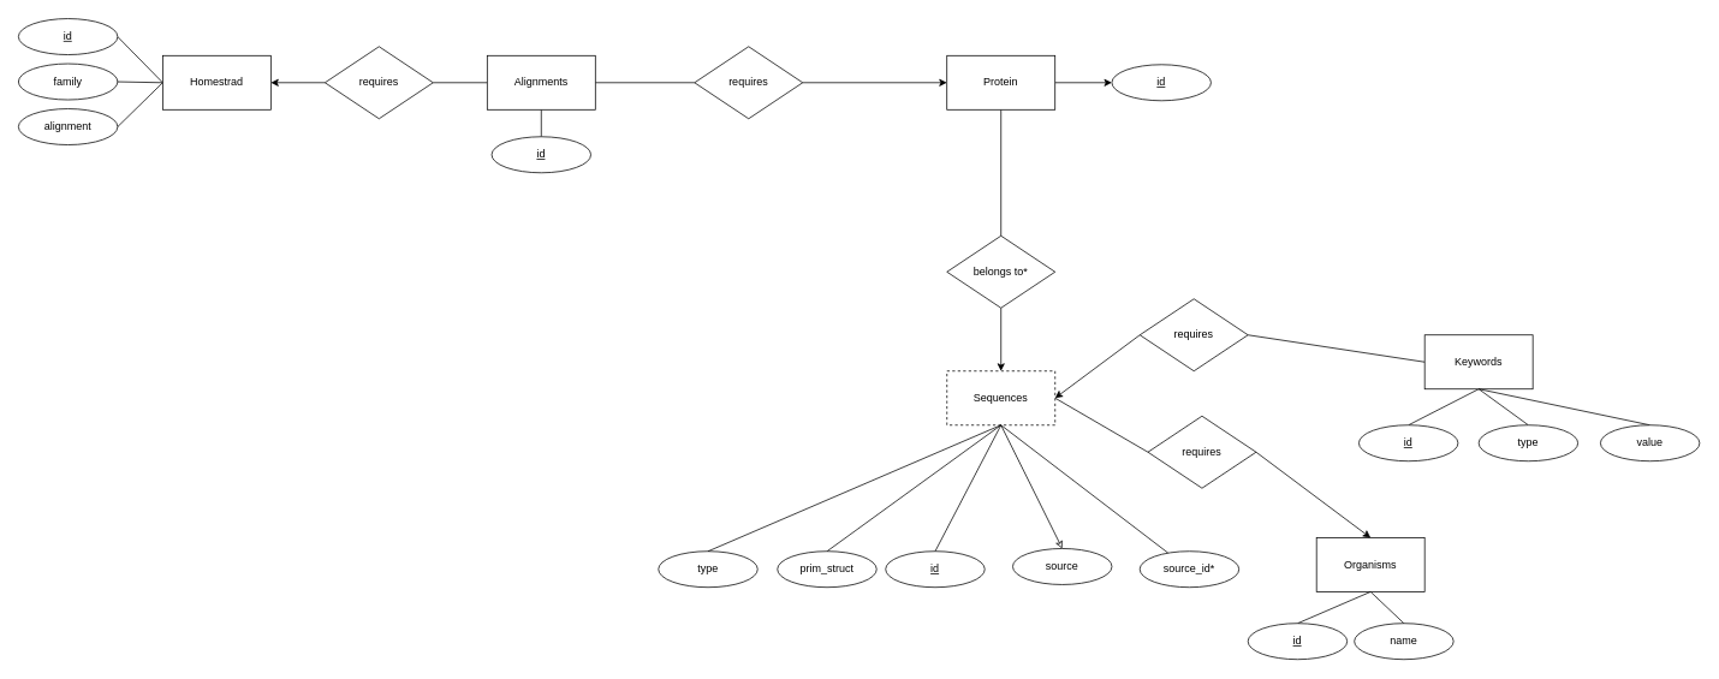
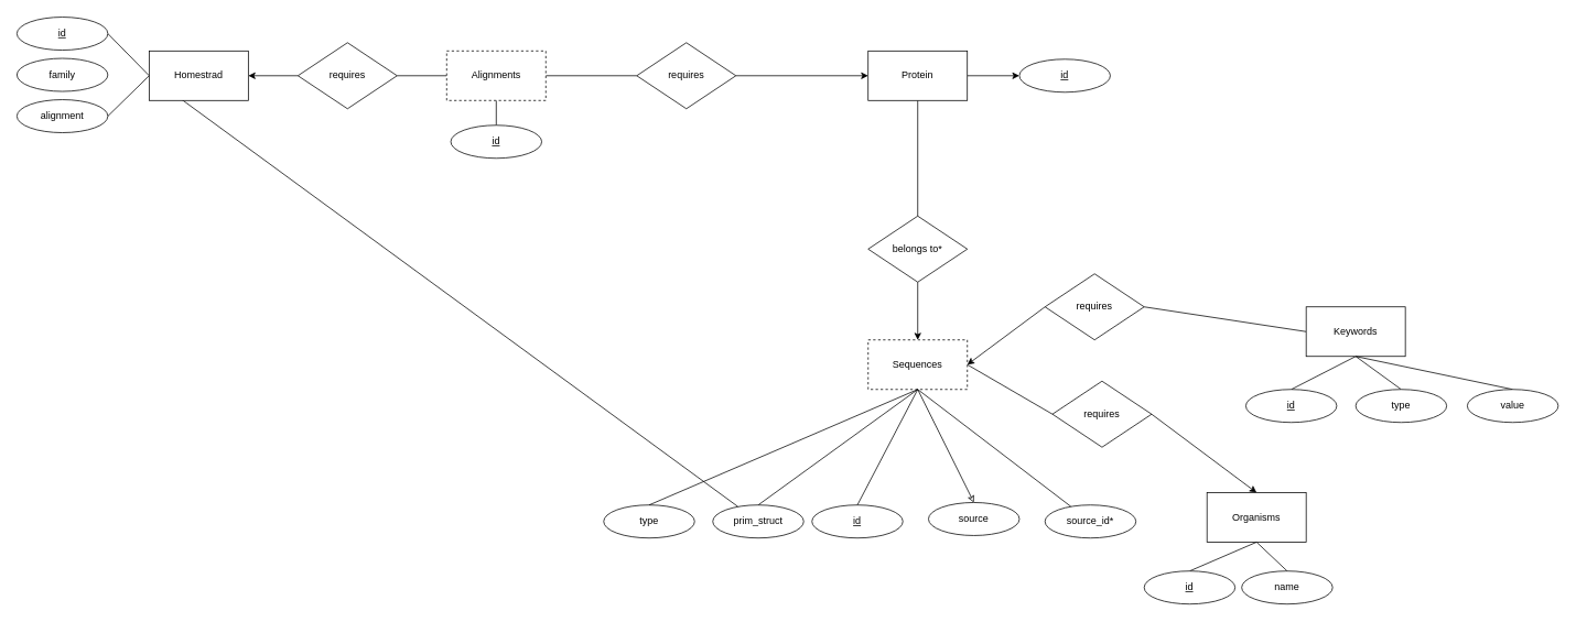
  <mxCell id="0" />
  <mxCell id="1" parent="0" />
  <mxCell id="2" style="rounded=0;orthogonalLoop=1;jettySize=auto;html=1;exitX=1;exitY=0.5;exitDx=0;exitDy=0;endArrow=none;endFill=0;entryX=0;entryY=0.5;entryDx=0;entryDy=0;" parent="1" target="9" edge="1" source="33"><mxGeometry relative="1" as="geometry"><mxPoint x="962" y="191" as="sourcePoint" /><mxPoint x="1270" y="511" as="targetPoint" /></mxGeometry></mxCell>
  <mxCell id="3" style="rounded=0;orthogonalLoop=1;jettySize=auto;html=1;exitX=0.5;exitY=1;exitDx=0;exitDy=0;entryX=0.5;entryY=0;entryDx=0;entryDy=0;endArrow=none;endFill=0;" parent="1" source="5" target="7" edge="1"><mxGeometry relative="1" as="geometry" /></mxCell>
  <mxCell id="4" style="rounded=0;orthogonalLoop=1;jettySize=auto;html=1;exitX=0.5;exitY=1;exitDx=0;exitDy=0;entryX=0.5;entryY=0;entryDx=0;entryDy=0;endArrow=none;endFill=0;strokeColor=default;" parent="1" source="26" target="6" edge="1"><mxGeometry relative="1" as="geometry" /></mxCell>
  <mxCell id="5" value="Organisms" style="rounded=0;whiteSpace=wrap;html=1;" parent="1" vertex="1"><mxGeometry x="1460" y="596" width="120" height="60" as="geometry" /></mxCell>
  <mxCell id="6" value="&lt;u&gt;id&lt;/u&gt;" style="ellipse;whiteSpace=wrap;html=1;" parent="1" vertex="1"><mxGeometry x="545" y="151" width="110" height="40" as="geometry" /></mxCell>
  <mxCell id="7" value="name" style="ellipse;whiteSpace=wrap;html=1;" parent="1" vertex="1"><mxGeometry x="1502" y="691" width="110" height="40" as="geometry" /></mxCell>
  <mxCell id="8" style="rounded=0;orthogonalLoop=1;jettySize=auto;html=1;exitX=1;exitY=0.5;exitDx=0;exitDy=0;entryX=0.5;entryY=0;entryDx=0;entryDy=0;" parent="1" source="9" target="5" edge="1"><mxGeometry relative="1" as="geometry"><mxPoint x="1328" y="621" as="sourcePoint" /><mxPoint x="1088" y="481" as="targetPoint" /></mxGeometry></mxCell>
  <mxCell id="9" value="requires" style="rhombus;whiteSpace=wrap;html=1;" parent="1" vertex="1"><mxGeometry x="1273" y="461" width="120" height="80" as="geometry" /></mxCell>
  <mxCell id="10" style="rounded=0;orthogonalLoop=1;jettySize=auto;html=1;exitX=0;exitY=0.5;exitDx=0;exitDy=0;entryX=1;entryY=0.5;entryDx=0;entryDy=0;endArrow=none;endFill=0;" parent="1" source="12" target="15" edge="1"><mxGeometry relative="1" as="geometry" /></mxCell>
  <mxCell id="11" style="rounded=0;orthogonalLoop=1;jettySize=auto;html=1;exitX=0.5;exitY=1;exitDx=0;exitDy=0;entryX=0.5;entryY=0;entryDx=0;entryDy=0;endArrow=none;endFill=0;" parent="1" source="12" target="13" edge="1"><mxGeometry relative="1" as="geometry" /></mxCell>
  <mxCell id="12" value="Keywords" style="rounded=0;whiteSpace=wrap;html=1;" parent="1" vertex="1"><mxGeometry x="1580" y="371" width="120" height="60" as="geometry" /></mxCell>
  <mxCell id="13" value="&lt;u&gt;id&lt;/u&gt;" style="ellipse;whiteSpace=wrap;html=1;" parent="1" vertex="1"><mxGeometry x="1507" y="471" width="110" height="40" as="geometry" /></mxCell>
  <mxCell id="14" style="rounded=0;orthogonalLoop=1;jettySize=auto;html=1;exitX=0;exitY=0.5;exitDx=0;exitDy=0;entryX=1;entryY=0.5;entryDx=0;entryDy=0;" parent="1" source="15" edge="1" target="33"><mxGeometry relative="1" as="geometry"><mxPoint x="1382" y="221" as="targetPoint" /></mxGeometry></mxCell>
  <mxCell id="15" value="requires" style="rhombus;whiteSpace=wrap;html=1;" parent="1" vertex="1"><mxGeometry x="1264" y="331" width="120" height="80" as="geometry" /></mxCell>
  <mxCell id="16" style="rounded=0;orthogonalLoop=1;jettySize=auto;html=1;exitX=0;exitY=0.5;exitDx=0;exitDy=0;entryX=1;entryY=0.5;entryDx=0;entryDy=0;endArrow=none;endFill=0;" parent="1" source="20" target="21" edge="1"><mxGeometry relative="1" as="geometry" /></mxCell>
- <mxCell id="17" style="rounded=0;orthogonalLoop=1;jettySize=auto;html=1;exitX=0;exitY=0.5;exitDx=0;exitDy=0;endArrow=none;endFill=0;entryX=1;entryY=0.5;entryDx=0;entryDy=0;" parent="1" source="20" target="22" edge="1"><mxGeometry relative="1" as="geometry" /></mxCell>
+ <mxCell id="17" style="rounded=0;orthogonalLoop=1;jettySize=auto;html=1;exitX=0;exitY=0.5;exitDx=0;exitDy=0;endArrow=none;endFill=0;" parent="1" source="20" target="35" edge="1"><mxGeometry relative="1" as="geometry" /></mxCell>
  <mxCell id="18" style="rounded=0;orthogonalLoop=1;jettySize=auto;html=1;exitX=0;exitY=0.5;exitDx=0;exitDy=0;entryX=1;entryY=0.5;entryDx=0;entryDy=0;endArrow=none;endFill=0;" parent="1" source="20" target="23" edge="1"><mxGeometry relative="1" as="geometry" /></mxCell>
  <mxCell id="19" style="edgeStyle=orthogonalEdgeStyle;rounded=0;orthogonalLoop=1;jettySize=auto;html=1;exitX=1;exitY=0.5;exitDx=0;exitDy=0;entryX=0;entryY=0.5;entryDx=0;entryDy=0;endArrow=none;endFill=0;startArrow=classic;startFill=1;" edge="1" parent="1" source="20" target="27"><mxGeometry relative="1" as="geometry" /></mxCell>
  <mxCell id="20" value="Homestrad" style="rounded=0;whiteSpace=wrap;html=1;" parent="1" vertex="1"><mxGeometry x="180" y="61" width="120" height="60" as="geometry" /></mxCell>
  <mxCell id="21" value="&lt;u&gt;id&lt;/u&gt;" style="ellipse;whiteSpace=wrap;html=1;" parent="1" vertex="1"><mxGeometry x="20" y="20" width="110" height="40" as="geometry" /></mxCell>
  <mxCell id="22" value="family" style="ellipse;whiteSpace=wrap;html=1;" parent="1" vertex="1"><mxGeometry x="20" y="70" width="110" height="40" as="geometry" /></mxCell>
  <mxCell id="23" value="alignment" style="ellipse;whiteSpace=wrap;html=1;" parent="1" vertex="1"><mxGeometry x="20" y="120" width="110" height="40" as="geometry" /></mxCell>
  <mxCell id="24" style="rounded=0;orthogonalLoop=1;jettySize=auto;html=1;exitX=0;exitY=0.5;exitDx=0;exitDy=0;entryX=1;entryY=0.5;entryDx=0;entryDy=0;endArrow=none;endFill=0;startArrow=none;startFill=0;" parent="1" source="26" target="27" edge="1"><mxGeometry relative="1" as="geometry" /></mxCell>
  <mxCell id="25" style="rounded=0;orthogonalLoop=1;jettySize=auto;html=1;exitX=1;exitY=0.5;exitDx=0;exitDy=0;entryX=0;entryY=0.5;entryDx=0;entryDy=0;endArrow=none;endFill=0;" edge="1" parent="1" source="26" target="29"><mxGeometry relative="1" as="geometry" /></mxCell>
- <mxCell id="26" value="Alignments" style="rounded=0;whiteSpace=wrap;html=1;" parent="1" vertex="1"><mxGeometry x="540" y="61" width="120" height="60" as="geometry" /></mxCell>
+ <mxCell id="26" value="Alignments" style="rounded=0;whiteSpace=wrap;html=1;dashed=1;" parent="1" vertex="1"><mxGeometry x="540" y="61" width="120" height="60" as="geometry" /></mxCell>
  <mxCell id="27" value="requires" style="rhombus;whiteSpace=wrap;html=1;" parent="1" vertex="1"><mxGeometry x="360" y="51" width="120" height="80" as="geometry" /></mxCell>
  <mxCell id="28" style="edgeStyle=orthogonalEdgeStyle;rounded=0;orthogonalLoop=1;jettySize=auto;html=1;exitX=1;exitY=0.5;exitDx=0;exitDy=0;entryX=0;entryY=0.5;entryDx=0;entryDy=0;" edge="1" parent="1" source="29" target="51"><mxGeometry relative="1" as="geometry" /></mxCell>
  <mxCell id="29" value="requires" style="rhombus;whiteSpace=wrap;html=1;" parent="1" vertex="1"><mxGeometry x="770" y="51" width="120" height="80" as="geometry" /></mxCell>
  <mxCell id="30" style="rounded=0;orthogonalLoop=1;jettySize=auto;html=1;exitX=0.5;exitY=1;exitDx=0;exitDy=0;entryX=0.5;entryY=0;entryDx=0;entryDy=0;endArrow=none;endFill=0;strokeColor=default;" parent="1" target="31" edge="1" source="5"><mxGeometry relative="1" as="geometry"><mxPoint x="1502" y="661" as="sourcePoint" /></mxGeometry></mxCell>
  <mxCell id="31" value="&lt;u&gt;id&lt;/u&gt;" style="ellipse;whiteSpace=wrap;html=1;" parent="1" vertex="1"><mxGeometry x="1384" y="691" width="110" height="40" as="geometry" /></mxCell>
  <mxCell id="32" style="rounded=0;orthogonalLoop=1;jettySize=auto;html=1;exitX=0.5;exitY=1;exitDx=0;exitDy=0;endArrow=none;endFill=0;" edge="1" parent="1" source="33" target="48"><mxGeometry relative="1" as="geometry" /></mxCell>
  <mxCell id="33" value="Sequences" style="rounded=0;whiteSpace=wrap;html=1;dashed=1;" vertex="1" parent="1"><mxGeometry x="1050" y="411" width="120" height="60" as="geometry" /></mxCell>
  <mxCell id="34" style="rounded=0;orthogonalLoop=1;jettySize=auto;html=1;exitX=0.5;exitY=1;exitDx=0;exitDy=0;entryX=0.5;entryY=0;entryDx=0;entryDy=0;endArrow=none;endFill=0;" edge="1" parent="1" target="35" source="33"><mxGeometry relative="1" as="geometry"><mxPoint x="1174" y="621" as="sourcePoint" /></mxGeometry></mxCell>
  <mxCell id="35" value="prim_struct" style="ellipse;whiteSpace=wrap;html=1;" vertex="1" parent="1"><mxGeometry x="862" y="611" width="110" height="40" as="geometry" /></mxCell>
  <mxCell id="36" style="rounded=0;orthogonalLoop=1;jettySize=auto;html=1;exitX=0.5;exitY=1;exitDx=0;exitDy=0;endArrow=none;endFill=0;entryX=0.5;entryY=0;entryDx=0;entryDy=0;" edge="1" parent="1" source="33" target="37"><mxGeometry relative="1" as="geometry"><mxPoint x="1120" y="481" as="sourcePoint" /><mxPoint x="940" y="561" as="targetPoint" /></mxGeometry></mxCell>
  <mxCell id="37" value="&lt;u&gt;id&lt;/u&gt;" style="ellipse;whiteSpace=wrap;html=1;" vertex="1" parent="1"><mxGeometry x="982" y="611" width="110" height="40" as="geometry" /></mxCell>
  <mxCell id="38" style="rounded=0;orthogonalLoop=1;jettySize=auto;html=1;exitX=0.5;exitY=1;exitDx=0;exitDy=0;entryX=0.5;entryY=0;entryDx=0;entryDy=0;endArrow=classic;endFill=0;" edge="1" parent="1" target="39" source="33"><mxGeometry relative="1" as="geometry"><mxPoint x="1113" y="571" as="sourcePoint" /></mxGeometry></mxCell>
  <mxCell id="39" value="source" style="ellipse;whiteSpace=wrap;html=1;" vertex="1" parent="1"><mxGeometry x="1123" y="608" width="110" height="40" as="geometry" /></mxCell>
  <mxCell id="40" style="edgeStyle=orthogonalEdgeStyle;rounded=0;orthogonalLoop=1;jettySize=auto;html=1;exitX=0.5;exitY=1;exitDx=0;exitDy=0;entryX=0.5;entryY=0;entryDx=0;entryDy=0;" edge="1" parent="1" source="41" target="33"><mxGeometry relative="1" as="geometry" /></mxCell>
  <mxCell id="41" value="belongs to*" style="rhombus;whiteSpace=wrap;html=1;" vertex="1" parent="1"><mxGeometry x="1050" y="261" width="120" height="80" as="geometry" /></mxCell>
  <mxCell id="42" value="type" style="ellipse;whiteSpace=wrap;html=1;" vertex="1" parent="1"><mxGeometry x="730" y="611" width="110" height="40" as="geometry" /></mxCell>
  <mxCell id="43" style="rounded=0;orthogonalLoop=1;jettySize=auto;html=1;exitX=0.5;exitY=1;exitDx=0;exitDy=0;entryX=0.5;entryY=0;entryDx=0;entryDy=0;endArrow=none;endFill=0;" edge="1" parent="1" source="33" target="42"><mxGeometry relative="1" as="geometry"><mxPoint x="1120" y="481" as="sourcePoint" /><mxPoint x="927" y="621" as="targetPoint" /></mxGeometry></mxCell>
  <mxCell id="44" style="rounded=0;orthogonalLoop=1;jettySize=auto;html=1;exitX=0.5;exitY=0;exitDx=0;exitDy=0;entryX=0.5;entryY=1;entryDx=0;entryDy=0;endArrow=none;endFill=0;" edge="1" parent="1" source="45" target="12"><mxGeometry relative="1" as="geometry" /></mxCell>
  <mxCell id="45" value="type" style="ellipse;whiteSpace=wrap;html=1;" vertex="1" parent="1"><mxGeometry x="1640" y="471" width="110" height="40" as="geometry" /></mxCell>
  <mxCell id="46" style="rounded=0;orthogonalLoop=1;jettySize=auto;html=1;exitX=0.5;exitY=0;exitDx=0;exitDy=0;entryX=0.5;entryY=1;entryDx=0;entryDy=0;endArrow=none;endFill=0;" edge="1" parent="1" source="47" target="12"><mxGeometry relative="1" as="geometry" /></mxCell>
  <mxCell id="47" value="value" style="ellipse;whiteSpace=wrap;html=1;" vertex="1" parent="1"><mxGeometry x="1775" y="471" width="110" height="40" as="geometry" /></mxCell>
  <mxCell id="48" value="source_id*" style="ellipse;whiteSpace=wrap;html=1;" vertex="1" parent="1"><mxGeometry x="1264" y="611" width="110" height="40" as="geometry" /></mxCell>
  <mxCell id="49" style="edgeStyle=orthogonalEdgeStyle;rounded=0;orthogonalLoop=1;jettySize=auto;html=1;exitX=0.5;exitY=1;exitDx=0;exitDy=0;endArrow=none;endFill=0;" edge="1" parent="1" source="51" target="41"><mxGeometry relative="1" as="geometry" /></mxCell>
  <mxCell id="50" style="rounded=0;orthogonalLoop=1;jettySize=auto;html=1;exitX=1;exitY=0.5;exitDx=0;exitDy=0;entryX=0;entryY=0.5;entryDx=0;entryDy=0;" edge="1" parent="1" source="51" target="52"><mxGeometry relative="1" as="geometry" /></mxCell>
  <mxCell id="51" value="Protein" style="rounded=0;whiteSpace=wrap;html=1;" vertex="1" parent="1"><mxGeometry x="1050" y="61" width="120" height="60" as="geometry" /></mxCell>
  <mxCell id="52" value="&lt;u&gt;id&lt;/u&gt;" style="ellipse;whiteSpace=wrap;html=1;" vertex="1" parent="1"><mxGeometry x="1233" y="71" width="110" height="40" as="geometry" /></mxCell>
